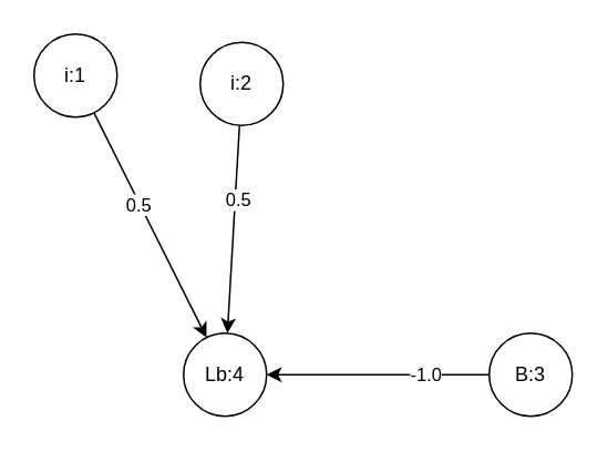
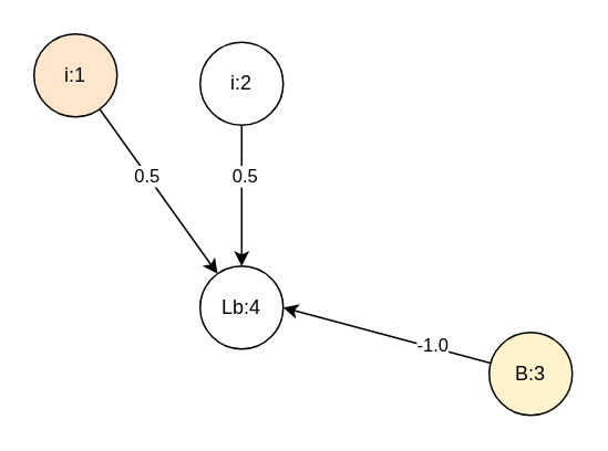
  <mxCell id="0" />
  <mxCell id="1" parent="0" />
  <mxCell id="2" style="edgeStyle=none;rounded=0;orthogonalLoop=1;jettySize=auto;html=1;" parent="1" source="4" target="8" edge="1"><mxGeometry relative="1" as="geometry" /></mxCell>
  <mxCell id="3" value="0.5" style="edgeLabel;html=1;align=center;verticalAlign=middle;resizable=0;points=[];" parent="2" vertex="1" connectable="0"><mxGeometry x="-0.195" y="-1" relative="1" as="geometry"><mxPoint as="offset" /></mxGeometry></mxCell>
- <mxCell id="4" value="i:1" style="ellipse;whiteSpace=wrap;html=1;aspect=fixed;" parent="1" vertex="1"><mxGeometry x="20" y="20" width="50" height="50" as="geometry" /></mxCell>
+ <mxCell id="4" value="i:1" style="ellipse;whiteSpace=wrap;html=1;aspect=fixed;fillColor=#ffe6cc;" parent="1" vertex="1"><mxGeometry x="20" y="20" width="50" height="50" as="geometry" /></mxCell>
  <mxCell id="5" style="edgeStyle=none;rounded=0;orthogonalLoop=1;jettySize=auto;html=1;" parent="1" source="7" target="8" edge="1"><mxGeometry relative="1" as="geometry" /></mxCell>
  <mxCell id="6" value="0.5" style="edgeLabel;html=1;align=center;verticalAlign=middle;resizable=0;points=[];" parent="5" vertex="1" connectable="0"><mxGeometry x="-0.288" y="1" relative="1" as="geometry"><mxPoint as="offset" /></mxGeometry></mxCell>
  <mxCell id="7" value="i:2" style="ellipse;whiteSpace=wrap;html=1;aspect=fixed;" parent="1" vertex="1"><mxGeometry x="120" y="25" width="50" height="50" as="geometry" /></mxCell>
- <mxCell id="8" value="Lb:4" style="ellipse;whiteSpace=wrap;html=1;aspect=fixed;" parent="1" vertex="1"><mxGeometry x="110" y="200" width="50" height="50" as="geometry" /></mxCell>
+ <mxCell id="8" value="Lb:4" style="ellipse;whiteSpace=wrap;html=1;aspect=fixed;" parent="1" vertex="1"><mxGeometry x="120" y="160" width="50" height="50" as="geometry" /></mxCell>
  <mxCell id="9" style="edgeStyle=none;rounded=0;orthogonalLoop=1;jettySize=auto;html=1;entryX=1;entryY=0.5;entryDx=0;entryDy=0;" parent="1" source="11" target="8" edge="1"><mxGeometry relative="1" as="geometry" /></mxCell>
  <mxCell id="10" value="-1.0" style="edgeLabel;html=1;align=center;verticalAlign=middle;resizable=0;points=[];" parent="9" vertex="1" connectable="0"><mxGeometry x="-0.423" y="-2" relative="1" as="geometry"><mxPoint y="1" as="offset" /></mxGeometry></mxCell>
- <mxCell id="11" value="B:3" style="ellipse;whiteSpace=wrap;html=1;aspect=fixed;" parent="1" vertex="1"><mxGeometry x="294" y="200" width="50" height="50" as="geometry" /></mxCell>
+ <mxCell id="11" value="B:3" style="ellipse;whiteSpace=wrap;html=1;aspect=fixed;fillColor=#fff2cc;" parent="1" vertex="1"><mxGeometry x="294" y="200" width="50" height="50" as="geometry" /></mxCell>
